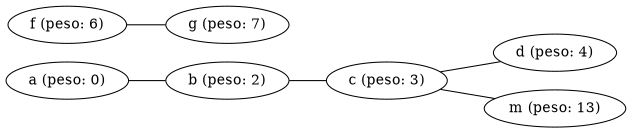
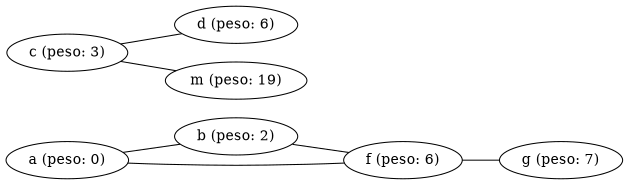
  graph {
    rankdir=LR
    n1 [label="a (peso: 0)"]
    n2 [label="b (peso: 2)"]
    n3 [label="f (peso: 6)"]
    n4 [label="c (peso: 3)"]
    n5 [label="g (peso: 7)"]
-   n6 [label="d (peso: 4)"]
-   n7 [label="m (peso: 13)"]
+   n6 [label="d (peso: 6)"]
+   n7 [label="m (peso: 19)"]
    n1 -- n2
-   n2 -- n4
+   n1 -- n3
+   n2 -- n3
    n3 -- n5
    n4 -- n6
    n4 -- n7
  }
